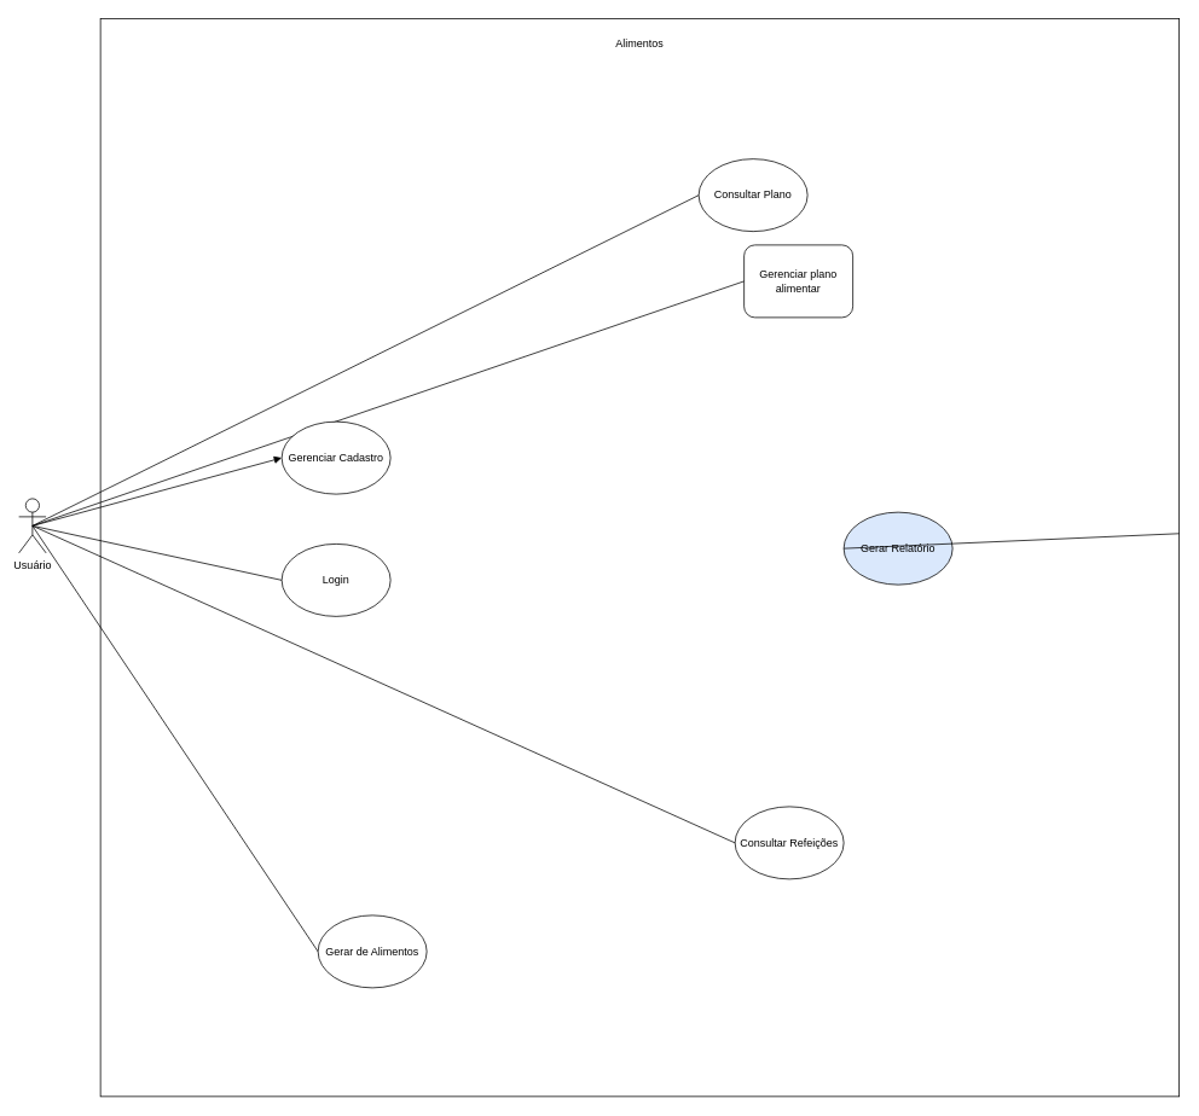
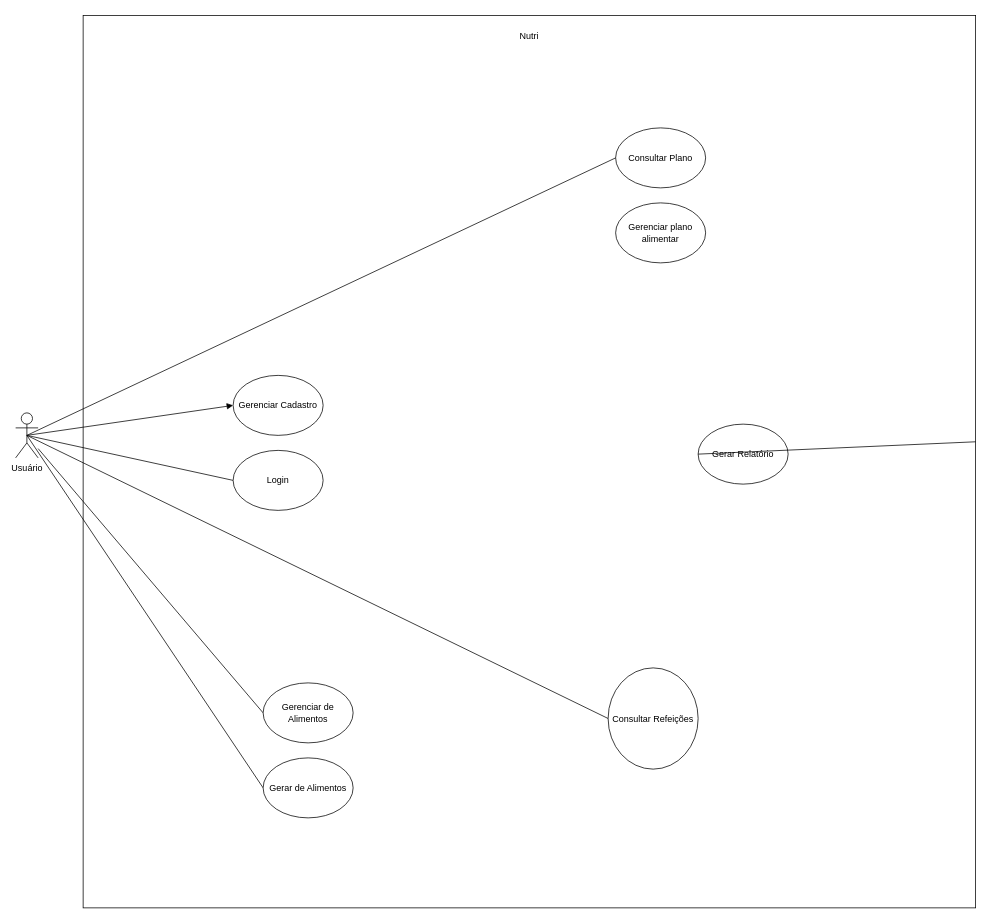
  <mxCell id="0" />
  <mxCell id="1" parent="0" />
- <mxCell id="2" value="&#10;Alimentos&#10;&#10;" style="whiteSpace=wrap;html=1;aspect=fixed;verticalAlign=top;" parent="1" vertex="1"><mxGeometry x="110" y="20" width="1190" height="1190" as="geometry" /></mxCell>
- <mxCell id="3" value="Gerar Relatório" style="ellipse;whiteSpace=wrap;html=1;fillColor=#dae8fc;" parent="1" vertex="1"><mxGeometry x="930" y="565" width="120" height="80" as="geometry" /></mxCell>
- <mxCell id="4" value="Consultar Refeições" style="ellipse;whiteSpace=wrap;html=1;" parent="1" vertex="1"><mxGeometry x="810" y="890" width="120" height="80" as="geometry" /></mxCell>
- <mxCell id="5" value="Consultar Plano" style="ellipse;whiteSpace=wrap;html=1;" parent="1" vertex="1"><mxGeometry x="770" y="175" width="120" height="80" as="geometry" /></mxCell>
- <mxCell id="6" value="Gerenciar plano alimentar" style="whiteSpace=wrap;html=1;rounded=1;" parent="1" vertex="1"><mxGeometry x="820" y="270" width="120" height="80" as="geometry" /></mxCell>
+ <mxCell id="2" value="&#10;Nutri&#10;&#10;" style="whiteSpace=wrap;html=1;aspect=fixed;verticalAlign=top;" parent="1" vertex="1"><mxGeometry x="110" y="20" width="1190" height="1190" as="geometry" /></mxCell>
+ <mxCell id="3" value="Gerar Relatório" style="ellipse;whiteSpace=wrap;html=1;" parent="1" vertex="1"><mxGeometry x="930" y="565" width="120" height="80" as="geometry" /></mxCell>
+ <mxCell id="4" value="Consultar Refeições" style="ellipse;whiteSpace=wrap;html=1;" parent="1" vertex="1"><mxGeometry x="810" y="890" width="120" height="135" as="geometry" /></mxCell>
+ <mxCell id="5" value="Consultar Plano" style="ellipse;whiteSpace=wrap;html=1;" parent="1" vertex="1"><mxGeometry x="820" y="170" width="120" height="80" as="geometry" /></mxCell>
+ <mxCell id="6" value="Gerenciar plano alimentar" style="ellipse;whiteSpace=wrap;html=1;" parent="1" vertex="1"><mxGeometry x="820" y="270" width="120" height="80" as="geometry" /></mxCell>
  <mxCell id="7" value="Usuário" style="shape=umlActor;verticalLabelPosition=bottom;verticalAlign=top;html=1;outlineConnect=0;" parent="1" vertex="1"><mxGeometry x="20" y="550" width="30" height="60" as="geometry" /></mxCell>
  <mxCell id="8" value="" style="endArrow=block;html=1;rounded=0;exitX=0.5;exitY=0.5;exitDx=0;exitDy=0;exitPerimeter=0;entryX=0;entryY=0.5;entryDx=0;entryDy=0;" parent="1" source="7" target="16" edge="1"><mxGeometry width="50" height="50" relative="1" as="geometry"><mxPoint x="700" y="580" as="sourcePoint" /><mxPoint x="750" y="530" as="targetPoint" /></mxGeometry></mxCell>
  <mxCell id="9" value="" style="endArrow=none;html=1;rounded=0;entryX=0.5;entryY=0.5;entryDx=0;entryDy=0;entryPerimeter=0;exitX=0;exitY=0.5;exitDx=0;exitDy=0;" parent="1" source="13" target="7" edge="1"><mxGeometry width="50" height="50" relative="1" as="geometry"><mxPoint x="700" y="580" as="sourcePoint" /><mxPoint x="750" y="530" as="targetPoint" /></mxGeometry></mxCell>
  <mxCell id="10" value="" style="endArrow=none;html=1;rounded=0;exitX=0.5;exitY=0.5;exitDx=0;exitDy=0;exitPerimeter=0;entryX=0;entryY=0.5;entryDx=0;entryDy=0;" parent="1" source="7" target="18" edge="1"><mxGeometry width="50" height="50" relative="1" as="geometry"><mxPoint x="710" y="710" as="sourcePoint" /><mxPoint x="760" y="660" as="targetPoint" /></mxGeometry></mxCell>
- <mxCell id="12" value="" style="endArrow=none;html=1;rounded=0;exitX=0.5;exitY=0.5;exitDx=0;exitDy=0;exitPerimeter=0;entryX=0;entryY=0.5;entryDx=0;entryDy=0;" parent="1" source="7" target="6" edge="1"><mxGeometry width="50" height="50" relative="1" as="geometry"><mxPoint x="740" y="580" as="sourcePoint" /><mxPoint x="790" y="530" as="targetPoint" /></mxGeometry></mxCell>
+ <mxCell id="11" value="" style="endArrow=none;html=1;rounded=0;entryX=0;entryY=0.5;entryDx=0;entryDy=0;" parent="1" source="7" target="17" edge="1"><mxGeometry width="50" height="50" relative="1" as="geometry"><mxPoint x="570" y="780" as="sourcePoint" /><mxPoint x="620" y="730" as="targetPoint" /></mxGeometry></mxCell>
  <mxCell id="13" value="Login" style="ellipse;whiteSpace=wrap;html=1;" parent="1" vertex="1"><mxGeometry x="310" y="600" width="120" height="80" as="geometry" /></mxCell>
  <mxCell id="14" value="" style="endArrow=none;html=1;rounded=0;exitX=0.5;exitY=0.5;exitDx=0;exitDy=0;exitPerimeter=0;entryX=0;entryY=0.5;entryDx=0;entryDy=0;" parent="1" source="7" target="4" edge="1"><mxGeometry width="50" height="50" relative="1" as="geometry"><mxPoint x="760" y="730" as="sourcePoint" /><mxPoint x="810" y="680" as="targetPoint" /></mxGeometry></mxCell>
  <mxCell id="15" value="" style="endArrow=none;html=1;rounded=0;exitX=0.5;exitY=0.5;exitDx=0;exitDy=0;exitPerimeter=0;entryX=0;entryY=0.5;entryDx=0;entryDy=0;" parent="1" source="7" target="5" edge="1"><mxGeometry width="50" height="50" relative="1" as="geometry"><mxPoint x="650" y="580" as="sourcePoint" /><mxPoint x="700" y="530" as="targetPoint" /></mxGeometry></mxCell>
- <mxCell id="16" value="Gerenciar Cadastro" style="ellipse;whiteSpace=wrap;html=1;" parent="1" vertex="1"><mxGeometry x="310" y="465" width="120" height="80" as="geometry" /></mxCell>
+ <mxCell id="16" value="Gerenciar Cadastro" style="ellipse;whiteSpace=wrap;html=1;" parent="1" vertex="1"><mxGeometry x="310" y="500" width="120" height="80" as="geometry" /></mxCell>
+ <mxCell id="17" value="Gerenciar de Alimentos" style="ellipse;whiteSpace=wrap;html=1;" parent="1" vertex="1"><mxGeometry x="350" y="910" width="120" height="80" as="geometry" /></mxCell>
  <mxCell id="18" value="Gerar de Alimentos" style="ellipse;whiteSpace=wrap;html=1;" parent="1" vertex="1"><mxGeometry x="350" y="1010" width="120" height="80" as="geometry" /></mxCell>
  <mxCell id="19" value="" style="endArrow=none;html=1;rounded=0;exitX=0;exitY=0.5;exitDx=0;exitDy=0;" parent="1" source="3" target="2" edge="1"><mxGeometry width="50" height="50" relative="1" as="geometry"><mxPoint x="1210" y="600" as="sourcePoint" /><mxPoint x="1260" y="550" as="targetPoint" /></mxGeometry></mxCell>
